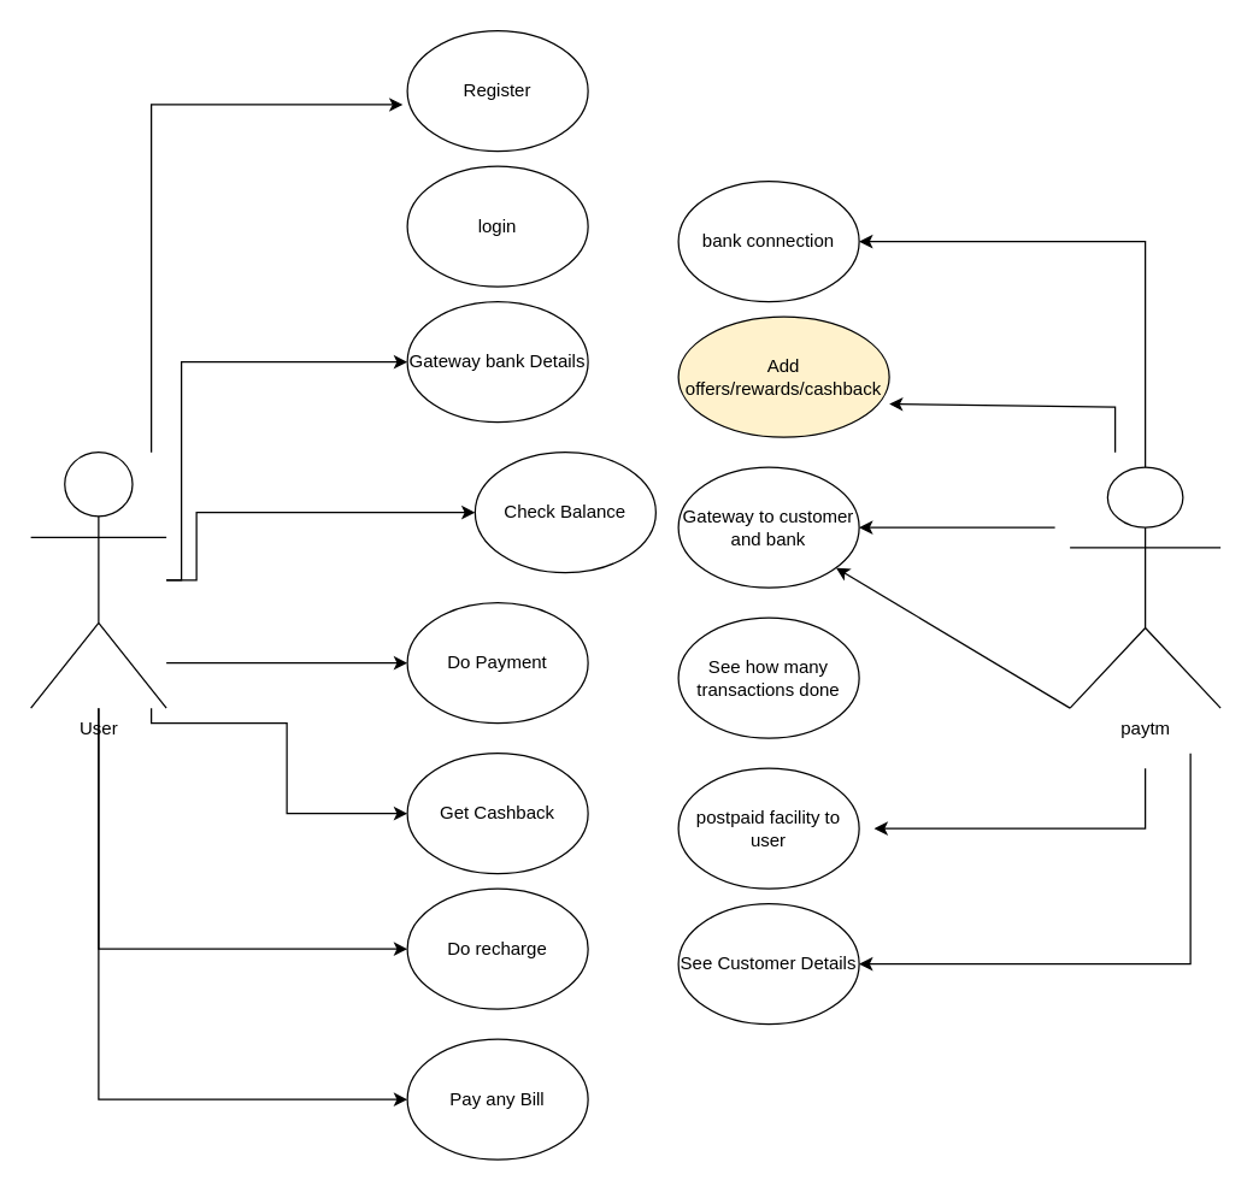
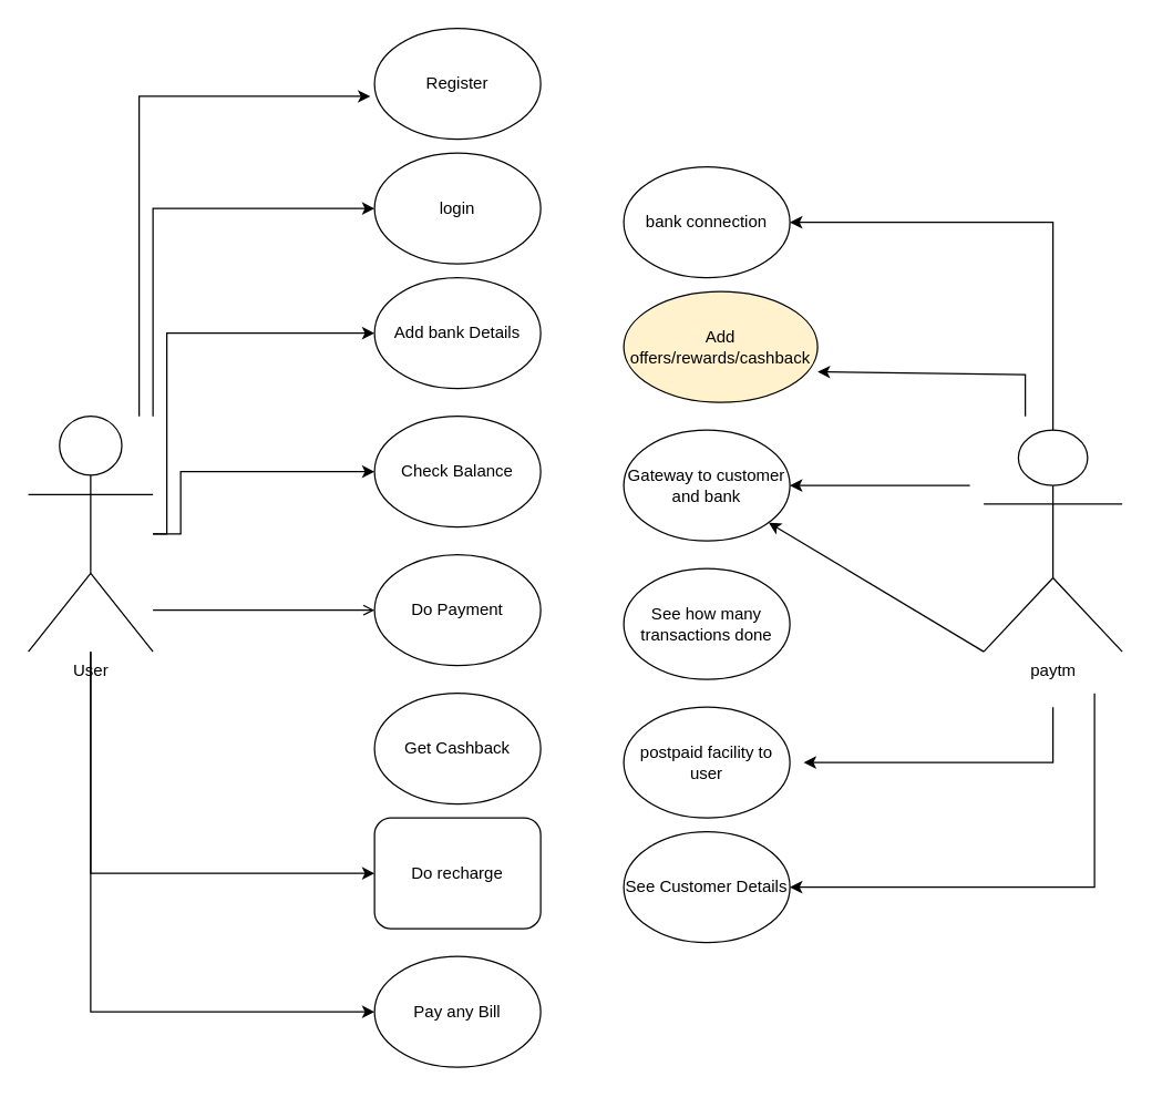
  <mxCell id="0" />
  <mxCell id="1" parent="0" />
  <mxCell id="2" style="edgeStyle=orthogonalEdgeStyle;rounded=0;orthogonalLoop=1;jettySize=auto;html=1;entryX=-0.025;entryY=0.613;entryDx=0;entryDy=0;entryPerimeter=0;" edge="1" parent="1" source="10" target="11"><mxGeometry relative="1" as="geometry"><mxPoint x="160" y="60" as="targetPoint" /><Array as="points"><mxPoint x="100" y="69" /></Array></mxGeometry></mxCell>
+ <mxCell id="3" style="edgeStyle=orthogonalEdgeStyle;rounded=0;orthogonalLoop=1;jettySize=auto;html=1;entryX=0;entryY=0.5;entryDx=0;entryDy=0;" edge="1" parent="1" source="10" target="12"><mxGeometry relative="1" as="geometry"><Array as="points"><mxPoint x="110" y="150" /></Array></mxGeometry></mxCell>
  <mxCell id="4" style="edgeStyle=orthogonalEdgeStyle;rounded=0;orthogonalLoop=1;jettySize=auto;html=1;entryX=0;entryY=0.5;entryDx=0;entryDy=0;" edge="1" parent="1" source="10" target="13"><mxGeometry relative="1" as="geometry"><Array as="points"><mxPoint x="120" y="385" /><mxPoint x="120" y="240" /></Array></mxGeometry></mxCell>
  <mxCell id="5" style="edgeStyle=orthogonalEdgeStyle;rounded=0;orthogonalLoop=1;jettySize=auto;html=1;" edge="1" parent="1" source="10" target="14"><mxGeometry relative="1" as="geometry"><Array as="points"><mxPoint x="130" y="385" /><mxPoint x="130" y="340" /></Array></mxGeometry></mxCell>
- <mxCell id="6" style="edgeStyle=orthogonalEdgeStyle;rounded=0;orthogonalLoop=1;jettySize=auto;html=1;entryX=0;entryY=0.5;entryDx=0;entryDy=0;" edge="1" parent="1" source="10" target="15"><mxGeometry relative="1" as="geometry"><mxPoint x="130" y="390" as="targetPoint" /><Array as="points"><mxPoint x="180" y="440" /><mxPoint x="180" y="440" /></Array></mxGeometry></mxCell>
- <mxCell id="7" style="edgeStyle=orthogonalEdgeStyle;rounded=0;orthogonalLoop=1;jettySize=auto;html=1;entryX=0;entryY=0.5;entryDx=0;entryDy=0;" edge="1" parent="1" source="10" target="16"><mxGeometry relative="1" as="geometry"><Array as="points"><mxPoint x="100" y="480" /><mxPoint x="190" y="480" /><mxPoint x="190" y="540" /></Array></mxGeometry></mxCell>
+ <mxCell id="6" style="edgeStyle=orthogonalEdgeStyle;rounded=0;orthogonalLoop=1;jettySize=auto;html=1;entryX=0;entryY=0.5;entryDx=0;entryDy=0;endArrow=open;" edge="1" parent="1" source="10" target="15"><mxGeometry relative="1" as="geometry"><mxPoint x="130" y="390" as="targetPoint" /><Array as="points"><mxPoint x="180" y="440" /><mxPoint x="180" y="440" /></Array></mxGeometry></mxCell>
  <mxCell id="8" style="edgeStyle=orthogonalEdgeStyle;rounded=0;orthogonalLoop=1;jettySize=auto;html=1;entryX=0;entryY=0.5;entryDx=0;entryDy=0;" edge="1" parent="1" source="10" target="17"><mxGeometry relative="1" as="geometry"><Array as="points"><mxPoint x="65" y="630" /></Array></mxGeometry></mxCell>
  <mxCell id="9" style="edgeStyle=orthogonalEdgeStyle;rounded=0;orthogonalLoop=1;jettySize=auto;html=1;entryX=0;entryY=0.5;entryDx=0;entryDy=0;" edge="1" parent="1" source="10" target="18"><mxGeometry relative="1" as="geometry"><Array as="points"><mxPoint x="65" y="730" /></Array></mxGeometry></mxCell>
  <mxCell id="10" value="User" style="shape=umlActor;verticalLabelPosition=bottom;verticalAlign=top;html=1;outlineConnect=0;" vertex="1" parent="1"><mxGeometry x="20" y="300" width="90" height="170" as="geometry" /></mxCell>
  <mxCell id="11" value="Register" style="ellipse;whiteSpace=wrap;html=1;" vertex="1" parent="1"><mxGeometry x="270" y="20" width="120" height="80" as="geometry" /></mxCell>
  <mxCell id="12" value="login" style="ellipse;whiteSpace=wrap;html=1;" vertex="1" parent="1"><mxGeometry x="270" y="110" width="120" height="80" as="geometry" /></mxCell>
- <mxCell id="13" value="Gateway bank Details" style="ellipse;whiteSpace=wrap;html=1;" vertex="1" parent="1"><mxGeometry x="270" y="200" width="120" height="80" as="geometry" /></mxCell>
- <mxCell id="14" value="Check Balance" style="ellipse;whiteSpace=wrap;html=1;" vertex="1" parent="1"><mxGeometry x="315" y="300" width="120" height="80" as="geometry" /></mxCell>
+ <mxCell id="13" value="Add bank Details" style="ellipse;whiteSpace=wrap;html=1;" vertex="1" parent="1"><mxGeometry x="270" y="200" width="120" height="80" as="geometry" /></mxCell>
+ <mxCell id="14" value="Check Balance" style="ellipse;whiteSpace=wrap;html=1;" vertex="1" parent="1"><mxGeometry x="270" y="300" width="120" height="80" as="geometry" /></mxCell>
  <mxCell id="15" value="Do Payment" style="ellipse;whiteSpace=wrap;html=1;" vertex="1" parent="1"><mxGeometry x="270" y="400" width="120" height="80" as="geometry" /></mxCell>
  <mxCell id="16" value="Get Cashback" style="ellipse;whiteSpace=wrap;html=1;" vertex="1" parent="1"><mxGeometry x="270" y="500" width="120" height="80" as="geometry" /></mxCell>
- <mxCell id="17" value="Do recharge" style="ellipse;whiteSpace=wrap;html=1;" vertex="1" parent="1"><mxGeometry x="270" y="590" width="120" height="80" as="geometry" /></mxCell>
+ <mxCell id="17" value="Do recharge" style="whiteSpace=wrap;html=1;rounded=1;" vertex="1" parent="1"><mxGeometry x="270" y="590" width="120" height="80" as="geometry" /></mxCell>
  <mxCell id="18" value="Pay any Bill" style="ellipse;whiteSpace=wrap;html=1;" vertex="1" parent="1"><mxGeometry x="270" y="690" width="120" height="80" as="geometry" /></mxCell>
  <mxCell id="19" value="paytm&lt;div&gt;&lt;br&gt;&lt;/div&gt;" style="shape=umlActor;verticalLabelPosition=bottom;verticalAlign=top;html=1;outlineConnect=0;" vertex="1" parent="1"><mxGeometry x="710" y="310" width="100" height="160" as="geometry" /></mxCell>
  <mxCell id="20" value="See Customer Details" style="ellipse;whiteSpace=wrap;html=1;" vertex="1" parent="1"><mxGeometry x="450" y="600" width="120" height="80" as="geometry" /></mxCell>
  <mxCell id="21" value="bank connection" style="ellipse;whiteSpace=wrap;html=1;" vertex="1" parent="1"><mxGeometry x="450" y="120" width="120" height="80" as="geometry" /></mxCell>
  <mxCell id="22" value="Add offers/rewards/cashback" style="ellipse;whiteSpace=wrap;html=1;fillColor=#fff2cc;" vertex="1" parent="1"><mxGeometry x="450" y="210" width="140" height="80" as="geometry" /></mxCell>
  <mxCell id="23" value="Gateway to customer and bank" style="ellipse;whiteSpace=wrap;html=1;" vertex="1" parent="1"><mxGeometry x="450" y="310" width="120" height="80" as="geometry" /></mxCell>
  <mxCell id="24" value="See how many transactions done" style="ellipse;whiteSpace=wrap;html=1;" vertex="1" parent="1"><mxGeometry x="450" y="410" width="120" height="80" as="geometry" /></mxCell>
  <mxCell id="25" value="postpaid facility to user" style="ellipse;whiteSpace=wrap;html=1;" vertex="1" parent="1"><mxGeometry x="450" y="510" width="120" height="80" as="geometry" /></mxCell>
  <mxCell id="26" value="" style="endArrow=classic;html=1;rounded=0;exitX=0.5;exitY=0;exitDx=0;exitDy=0;exitPerimeter=0;" edge="1" parent="1" source="19"><mxGeometry width="50" height="50" relative="1" as="geometry"><mxPoint x="750" y="160" as="sourcePoint" /><mxPoint x="570" y="160" as="targetPoint" /><Array as="points"><mxPoint x="760" y="160" /></Array></mxGeometry></mxCell>
  <mxCell id="27" value="" style="endArrow=classic;html=1;rounded=0;entryX=1;entryY=0.725;entryDx=0;entryDy=0;entryPerimeter=0;" edge="1" parent="1" target="22"><mxGeometry width="50" height="50" relative="1" as="geometry"><mxPoint x="740" y="300" as="sourcePoint" /><mxPoint x="750" y="310" as="targetPoint" /><Array as="points"><mxPoint x="740" y="270" /></Array></mxGeometry></mxCell>
  <mxCell id="28" value="" style="endArrow=classic;html=1;rounded=0;entryX=1;entryY=0.5;entryDx=0;entryDy=0;" edge="1" parent="1" target="23"><mxGeometry width="50" height="50" relative="1" as="geometry"><mxPoint x="700" y="350" as="sourcePoint" /><mxPoint x="580" y="320" as="targetPoint" /></mxGeometry></mxCell>
  <mxCell id="29" value="" style="endArrow=classic;html=1;rounded=0;exitX=0;exitY=1;exitDx=0;exitDy=0;exitPerimeter=0;" edge="1" parent="1" source="19" target="23"><mxGeometry width="50" height="50" relative="1" as="geometry"><mxPoint x="640" y="500" as="sourcePoint" /><mxPoint x="580" y="470" as="targetPoint" /></mxGeometry></mxCell>
  <mxCell id="30" value="" style="endArrow=classic;html=1;rounded=0;" edge="1" parent="1"><mxGeometry width="50" height="50" relative="1" as="geometry"><mxPoint x="790" y="500" as="sourcePoint" /><mxPoint x="570" y="640" as="targetPoint" /><Array as="points"><mxPoint x="790" y="640" /></Array></mxGeometry></mxCell>
  <mxCell id="31" value="" style="endArrow=classic;html=1;rounded=0;" edge="1" parent="1"><mxGeometry width="50" height="50" relative="1" as="geometry"><mxPoint x="760" y="510" as="sourcePoint" /><mxPoint x="580" y="550" as="targetPoint" /><Array as="points"><mxPoint x="760" y="550" /></Array></mxGeometry></mxCell>
